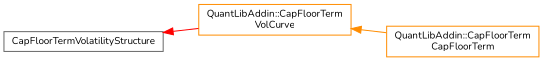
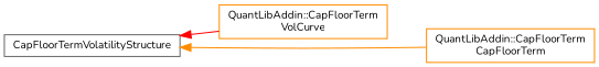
  digraph {
    fontname=Nunito
    rankdir=LR
    node [color=darkorange fillcolor=white fontname=Nunito fontsize=10 shape=record style=filled]
    edge [dir=back fontname=Nunito fontsize=10 labelfontname=Helvetica labelfontsize=10 style=solid]
    n1 [color=gray40 height=0.2 label=CapFloorTermVolatilityStructure width=0.4]
    n2 [height=0.2 label="QuantLibAddin::CapFloorTerm\lVolCurve" width=0.4]
    n3 [height=0.2 label="QuantLibAddin::CapFloorTerm\lCapFloorTerm" width=0.4]
    n1 -> n2 [color=red]
-   n2 -> n3 [color=darkorange]
+   n1 -> n3 [color=darkorange]
  }
